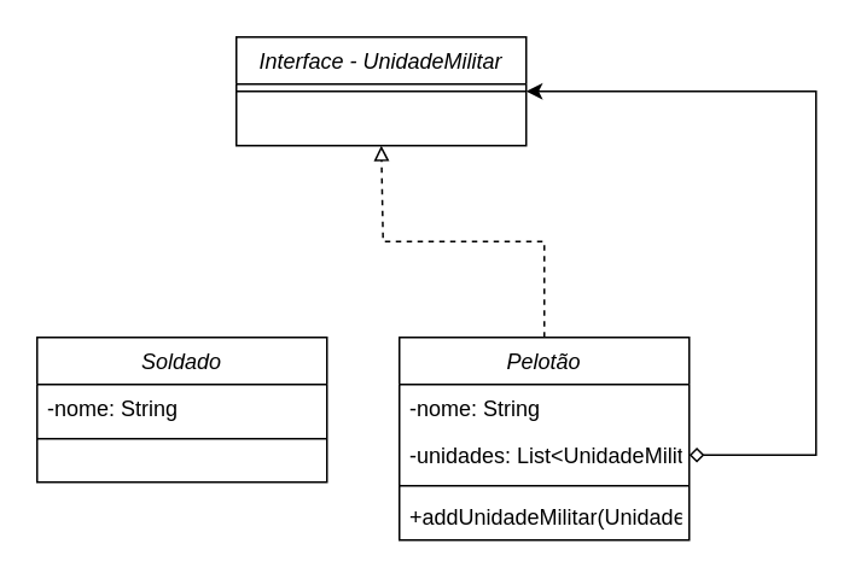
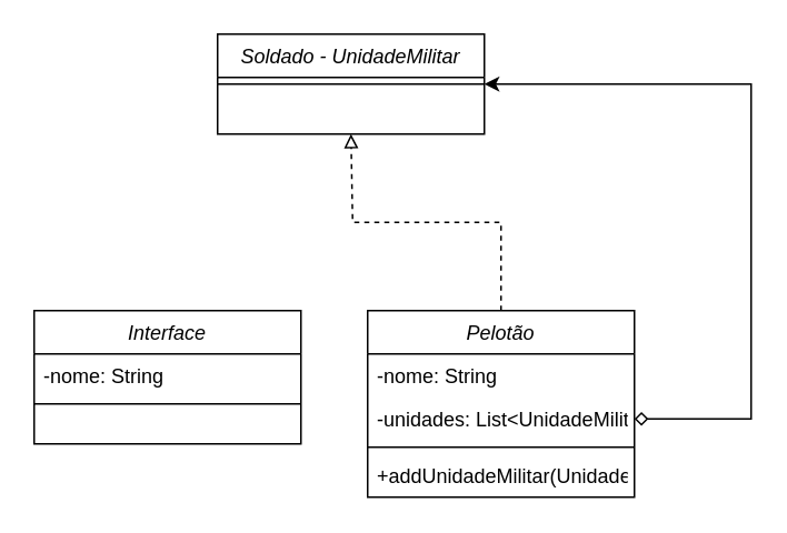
  <mxCell id="0" />
  <mxCell id="1" parent="0" />
- <mxCell id="2" value="Interface - UnidadeMilitar" style="swimlane;fontStyle=2;align=center;verticalAlign=top;childLayout=stackLayout;horizontal=1;startSize=26;horizontalStack=0;resizeParent=1;resizeLast=0;collapsible=1;marginBottom=0;rounded=0;shadow=0;strokeWidth=1;" parent="1" vertex="1"><mxGeometry x="130" y="20" width="160" height="60" as="geometry"><mxRectangle x="230" y="140" width="160" height="26" as="alternateBounds" /></mxGeometry></mxCell>
+ <mxCell id="2" value="Soldado - UnidadeMilitar" style="swimlane;fontStyle=2;align=center;verticalAlign=top;childLayout=stackLayout;horizontal=1;startSize=26;horizontalStack=0;resizeParent=1;resizeLast=0;collapsible=1;marginBottom=0;rounded=0;shadow=0;strokeWidth=1;" parent="1" vertex="1"><mxGeometry x="130" y="20" width="160" height="60" as="geometry"><mxRectangle x="230" y="140" width="160" height="26" as="alternateBounds" /></mxGeometry></mxCell>
  <mxCell id="3" value="" style="line;html=1;strokeWidth=1;align=left;verticalAlign=middle;spacingTop=-1;spacingLeft=3;spacingRight=3;rotatable=0;labelPosition=right;points=[];portConstraint=eastwest;" parent="2" vertex="1"><mxGeometry y="26" width="160" height="8" as="geometry" /></mxCell>
  <mxCell id="4" style="edgeStyle=orthogonalEdgeStyle;rounded=0;orthogonalLoop=1;jettySize=auto;html=1;dashed=1;endArrow=block;endFill=0;" parent="1" source="5" edge="1"><mxGeometry relative="1" as="geometry"><mxPoint x="210" y="80" as="targetPoint" /><Array as="points"><mxPoint x="300" y="133" /><mxPoint x="211" y="133" /></Array></mxGeometry></mxCell>
  <mxCell id="5" value="Pelotão" style="swimlane;fontStyle=2;align=center;verticalAlign=top;childLayout=stackLayout;horizontal=1;startSize=26;horizontalStack=0;resizeParent=1;resizeLast=0;collapsible=1;marginBottom=0;rounded=0;shadow=0;strokeWidth=1;" parent="1" vertex="1"><mxGeometry x="220" y="186" width="160" height="112" as="geometry"><mxRectangle x="230" y="140" width="160" height="26" as="alternateBounds" /></mxGeometry></mxCell>
  <mxCell id="6" value="-nome: String" style="text;align=left;verticalAlign=top;spacingLeft=4;spacingRight=4;overflow=hidden;rotatable=0;points=[[0,0.5],[1,0.5]];portConstraint=eastwest;" parent="5" vertex="1"><mxGeometry y="26" width="160" height="26" as="geometry" /></mxCell>
  <mxCell id="7" value="-unidades: List&lt;UnidadeMilitar&gt;" style="text;align=left;verticalAlign=top;spacingLeft=4;spacingRight=4;overflow=hidden;rotatable=0;points=[[0,0.5],[1,0.5]];portConstraint=eastwest;" parent="5" vertex="1"><mxGeometry y="52" width="160" height="26" as="geometry" /></mxCell>
  <mxCell id="8" value="" style="line;html=1;strokeWidth=1;align=left;verticalAlign=middle;spacingTop=-1;spacingLeft=3;spacingRight=3;rotatable=0;labelPosition=right;points=[];portConstraint=eastwest;" parent="5" vertex="1"><mxGeometry y="78" width="160" height="8" as="geometry" /></mxCell>
  <mxCell id="9" value="+addUnidadeMilitar(UnidadeMilitar)" style="text;align=left;verticalAlign=top;spacingLeft=4;spacingRight=4;overflow=hidden;rotatable=0;points=[[0,0.5],[1,0.5]];portConstraint=eastwest;" parent="5" vertex="1"><mxGeometry y="86" width="160" height="26" as="geometry" /></mxCell>
- <mxCell id="10" value="Soldado" style="swimlane;fontStyle=2;align=center;verticalAlign=top;childLayout=stackLayout;horizontal=1;startSize=26;horizontalStack=0;resizeParent=1;resizeLast=0;collapsible=1;marginBottom=0;rounded=0;shadow=0;strokeWidth=1;" parent="1" vertex="1"><mxGeometry x="20" y="186" width="160" height="80" as="geometry"><mxRectangle x="230" y="140" width="160" height="26" as="alternateBounds" /></mxGeometry></mxCell>
+ <mxCell id="10" value="Interface" style="swimlane;fontStyle=2;align=center;verticalAlign=top;childLayout=stackLayout;horizontal=1;startSize=26;horizontalStack=0;resizeParent=1;resizeLast=0;collapsible=1;marginBottom=0;rounded=0;shadow=0;strokeWidth=1;" parent="1" vertex="1"><mxGeometry x="20" y="186" width="160" height="80" as="geometry"><mxRectangle x="230" y="140" width="160" height="26" as="alternateBounds" /></mxGeometry></mxCell>
  <mxCell id="11" value="-nome: String" style="text;align=left;verticalAlign=top;spacingLeft=4;spacingRight=4;overflow=hidden;rotatable=0;points=[[0,0.5],[1,0.5]];portConstraint=eastwest;" parent="10" vertex="1"><mxGeometry y="26" width="160" height="26" as="geometry" /></mxCell>
  <mxCell id="12" value="" style="line;html=1;strokeWidth=1;align=left;verticalAlign=middle;spacingTop=-1;spacingLeft=3;spacingRight=3;rotatable=0;labelPosition=right;points=[];portConstraint=eastwest;" parent="10" vertex="1"><mxGeometry y="52" width="160" height="8" as="geometry" /></mxCell>
  <mxCell id="13" style="edgeStyle=orthogonalEdgeStyle;rounded=0;orthogonalLoop=1;jettySize=auto;html=1;entryX=1;entryY=0.5;entryDx=0;entryDy=0;startArrow=diamond;startFill=0;" parent="1" source="7" target="2" edge="1"><mxGeometry relative="1" as="geometry"><Array as="points"><mxPoint x="450" y="251" /><mxPoint x="450" y="50" /></Array></mxGeometry></mxCell>
